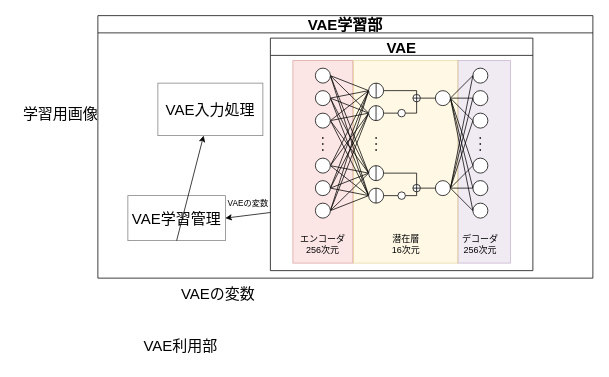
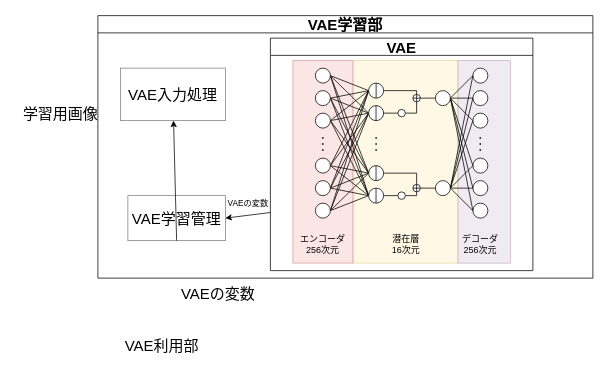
  <mxCell id="0" />
  <mxCell id="1" parent="0" />
  <mxCell id="2" value="&lt;font style=&quot;font-size: 20px;&quot;&gt;VAE学習部&lt;/font&gt;" style="swimlane;whiteSpace=wrap;html=1;rounded=0;" parent="1" vertex="1"><mxGeometry x="130" y="20" width="660" height="350" as="geometry" /></mxCell>
  <mxCell id="3" style="edgeStyle=none;html=1;exitX=0;exitY=0.75;exitDx=0;exitDy=0;entryX=1;entryY=0.5;entryDx=0;entryDy=0;startArrow=none;startFill=0;endArrow=classic;endFill=1;" parent="2" source="5" target="90" edge="1"><mxGeometry relative="1" as="geometry" /></mxCell>
  <mxCell id="4" value="VAEの変数" style="edgeLabel;html=1;align=center;verticalAlign=middle;resizable=0;points=[];" parent="3" vertex="1" connectable="0"><mxGeometry x="-0.449" relative="1" as="geometry"><mxPoint x="-14" y="-15" as="offset" /></mxGeometry></mxCell>
  <mxCell id="5" value="&lt;font style=&quot;font-size: 20px;&quot;&gt;VAE&lt;/font&gt;" style="swimlane;whiteSpace=wrap;html=1;rounded=0;startSize=23;" parent="2" vertex="1"><mxGeometry x="230" y="30" width="350" height="310" as="geometry"><mxRectangle x="210" y="30" width="60" height="30" as="alternateBounds" /></mxGeometry></mxCell>
  <mxCell id="6" value="" style="rounded=0;whiteSpace=wrap;html=1;fillColor=#e1d5e7;strokeColor=#9673a6;opacity=50;" parent="5" vertex="1"><mxGeometry x="250" y="30" width="70" height="270" as="geometry" /></mxCell>
  <mxCell id="7" value="" style="rounded=0;whiteSpace=wrap;html=1;fillColor=#f8cecc;strokeColor=#b85450;opacity=50;" parent="5" vertex="1"><mxGeometry x="30" y="30" width="80" height="270" as="geometry" /></mxCell>
  <mxCell id="8" value="" style="rounded=0;whiteSpace=wrap;html=1;fillColor=#fff2cc;strokeColor=#d6b656;gradientColor=none;opacity=50;" parent="5" vertex="1"><mxGeometry x="111" y="30" width="139" height="270" as="geometry" /></mxCell>
  <mxCell id="9" style="edgeStyle=none;html=1;exitX=1;exitY=0.5;exitDx=0;exitDy=0;entryX=0;entryY=0.5;entryDx=0;entryDy=0;endArrow=none;endFill=0;rounded=0;" parent="5" source="13" target="58" edge="1"><mxGeometry relative="1" as="geometry" /></mxCell>
  <mxCell id="10" style="edgeStyle=none;html=1;exitX=1;exitY=0.5;exitDx=0;exitDy=0;entryX=0;entryY=0.5;entryDx=0;entryDy=0;endArrow=none;endFill=0;rounded=0;" parent="5" source="13" target="55" edge="1"><mxGeometry relative="1" as="geometry" /></mxCell>
  <mxCell id="11" style="edgeStyle=none;html=1;exitX=1;exitY=0.5;exitDx=0;exitDy=0;entryX=0;entryY=0.5;entryDx=0;entryDy=0;endArrow=none;endFill=0;rounded=0;" parent="5" source="13" target="52" edge="1"><mxGeometry relative="1" as="geometry" /></mxCell>
  <mxCell id="12" style="edgeStyle=none;html=1;exitX=1;exitY=0.5;exitDx=0;exitDy=0;entryX=0;entryY=0.5;entryDx=0;entryDy=0;endArrow=none;endFill=0;rounded=0;" parent="5" source="13" target="49" edge="1"><mxGeometry relative="1" as="geometry" /></mxCell>
  <mxCell id="13" value="" style="ellipse;whiteSpace=wrap;html=1;aspect=fixed;rounded=0;" parent="5" vertex="1"><mxGeometry x="60" y="40" width="20" height="20" as="geometry" /></mxCell>
  <mxCell id="14" style="edgeStyle=none;html=1;exitX=1;exitY=0.5;exitDx=0;exitDy=0;entryX=0;entryY=0.5;entryDx=0;entryDy=0;endArrow=none;endFill=0;rounded=0;" parent="5" source="18" target="58" edge="1"><mxGeometry relative="1" as="geometry" /></mxCell>
  <mxCell id="15" style="edgeStyle=none;html=1;exitX=1;exitY=0.5;exitDx=0;exitDy=0;entryX=0;entryY=0.5;entryDx=0;entryDy=0;endArrow=none;endFill=0;rounded=0;" parent="5" source="18" target="55" edge="1"><mxGeometry relative="1" as="geometry" /></mxCell>
  <mxCell id="16" style="edgeStyle=none;html=1;exitX=1;exitY=0.5;exitDx=0;exitDy=0;entryX=0;entryY=0.5;entryDx=0;entryDy=0;endArrow=none;endFill=0;rounded=0;" parent="5" source="18" target="52" edge="1"><mxGeometry relative="1" as="geometry" /></mxCell>
  <mxCell id="17" style="edgeStyle=none;html=1;exitX=1;exitY=0.5;exitDx=0;exitDy=0;entryX=0;entryY=0.5;entryDx=0;entryDy=0;endArrow=none;endFill=0;rounded=0;" parent="5" source="18" target="49" edge="1"><mxGeometry relative="1" as="geometry" /></mxCell>
  <mxCell id="18" value="" style="ellipse;whiteSpace=wrap;html=1;aspect=fixed;rounded=0;" parent="5" vertex="1"><mxGeometry x="60" y="70" width="20" height="20" as="geometry" /></mxCell>
  <mxCell id="19" style="edgeStyle=none;html=1;exitX=1;exitY=0.5;exitDx=0;exitDy=0;entryX=0;entryY=0.5;entryDx=0;entryDy=0;endArrow=none;endFill=0;rounded=0;" parent="5" source="23" target="58" edge="1"><mxGeometry relative="1" as="geometry" /></mxCell>
  <mxCell id="20" style="edgeStyle=none;html=1;exitX=1;exitY=0.5;exitDx=0;exitDy=0;entryX=0;entryY=0.5;entryDx=0;entryDy=0;endArrow=none;endFill=0;rounded=0;" parent="5" source="23" target="55" edge="1"><mxGeometry relative="1" as="geometry" /></mxCell>
  <mxCell id="21" style="edgeStyle=none;html=1;exitX=1;exitY=0.5;exitDx=0;exitDy=0;entryX=0;entryY=0.5;entryDx=0;entryDy=0;endArrow=none;endFill=0;rounded=0;" parent="5" source="23" target="52" edge="1"><mxGeometry relative="1" as="geometry" /></mxCell>
  <mxCell id="22" style="edgeStyle=none;html=1;exitX=1;exitY=0.5;exitDx=0;exitDy=0;entryX=0;entryY=0.5;entryDx=0;entryDy=0;endArrow=none;endFill=0;rounded=0;" parent="5" source="23" target="49" edge="1"><mxGeometry relative="1" as="geometry" /></mxCell>
  <mxCell id="23" value="" style="ellipse;whiteSpace=wrap;html=1;aspect=fixed;rounded=0;" parent="5" vertex="1"><mxGeometry x="60" y="100" width="20" height="20" as="geometry" /></mxCell>
  <mxCell id="24" style="edgeStyle=none;html=1;exitX=1;exitY=0.5;exitDx=0;exitDy=0;entryX=0;entryY=0.5;entryDx=0;entryDy=0;endArrow=none;endFill=0;rounded=0;" parent="5" source="28" target="58" edge="1"><mxGeometry relative="1" as="geometry" /></mxCell>
  <mxCell id="25" style="edgeStyle=none;html=1;exitX=1;exitY=0.5;exitDx=0;exitDy=0;entryX=0;entryY=0.5;entryDx=0;entryDy=0;endArrow=none;endFill=0;rounded=0;" parent="5" source="28" target="55" edge="1"><mxGeometry relative="1" as="geometry" /></mxCell>
  <mxCell id="26" style="edgeStyle=none;html=1;exitX=1;exitY=0.5;exitDx=0;exitDy=0;entryX=0;entryY=0.5;entryDx=0;entryDy=0;endArrow=none;endFill=0;rounded=0;" parent="5" source="28" target="52" edge="1"><mxGeometry relative="1" as="geometry" /></mxCell>
  <mxCell id="27" style="edgeStyle=none;html=1;exitX=1;exitY=0.5;exitDx=0;exitDy=0;entryX=0;entryY=0.5;entryDx=0;entryDy=0;endArrow=none;endFill=0;rounded=0;" parent="5" source="28" target="49" edge="1"><mxGeometry relative="1" as="geometry" /></mxCell>
  <mxCell id="28" value="" style="ellipse;whiteSpace=wrap;html=1;aspect=fixed;rounded=0;" parent="5" vertex="1"><mxGeometry x="60" y="160" width="20" height="20" as="geometry" /></mxCell>
  <mxCell id="29" style="edgeStyle=none;html=1;exitX=1;exitY=0.5;exitDx=0;exitDy=0;entryX=0;entryY=0.5;entryDx=0;entryDy=0;endArrow=none;endFill=0;rounded=0;" parent="5" source="33" target="58" edge="1"><mxGeometry relative="1" as="geometry" /></mxCell>
  <mxCell id="30" style="edgeStyle=none;html=1;exitX=1;exitY=0.5;exitDx=0;exitDy=0;entryX=0;entryY=0.5;entryDx=0;entryDy=0;endArrow=none;endFill=0;rounded=0;" parent="5" source="33" target="55" edge="1"><mxGeometry relative="1" as="geometry" /></mxCell>
  <mxCell id="31" style="edgeStyle=none;html=1;exitX=1;exitY=0.5;exitDx=0;exitDy=0;entryX=0;entryY=0.5;entryDx=0;entryDy=0;endArrow=none;endFill=0;rounded=0;" parent="5" source="33" target="52" edge="1"><mxGeometry relative="1" as="geometry" /></mxCell>
  <mxCell id="32" style="edgeStyle=none;html=1;exitX=1;exitY=0.5;exitDx=0;exitDy=0;entryX=0;entryY=0.5;entryDx=0;entryDy=0;endArrow=none;endFill=0;rounded=0;" parent="5" source="33" target="49" edge="1"><mxGeometry relative="1" as="geometry" /></mxCell>
  <mxCell id="33" value="" style="ellipse;whiteSpace=wrap;html=1;aspect=fixed;rounded=0;" parent="5" vertex="1"><mxGeometry x="60" y="190" width="20" height="20" as="geometry" /></mxCell>
  <mxCell id="34" style="edgeStyle=none;html=1;exitX=1;exitY=0.5;exitDx=0;exitDy=0;entryX=0;entryY=0.5;entryDx=0;entryDy=0;endArrow=none;endFill=0;rounded=0;" parent="5" source="38" target="58" edge="1"><mxGeometry relative="1" as="geometry" /></mxCell>
  <mxCell id="35" style="edgeStyle=none;html=1;exitX=1;exitY=0.5;exitDx=0;exitDy=0;entryX=0;entryY=0.5;entryDx=0;entryDy=0;endArrow=none;endFill=0;rounded=0;" parent="5" source="38" target="55" edge="1"><mxGeometry relative="1" as="geometry" /></mxCell>
  <mxCell id="36" style="edgeStyle=none;html=1;exitX=1;exitY=0.5;exitDx=0;exitDy=0;entryX=0;entryY=0.5;entryDx=0;entryDy=0;endArrow=none;endFill=0;rounded=0;" parent="5" source="38" target="52" edge="1"><mxGeometry relative="1" as="geometry" /></mxCell>
  <mxCell id="37" style="edgeStyle=none;html=1;exitX=1;exitY=0.5;exitDx=0;exitDy=0;entryX=0;entryY=0.5;entryDx=0;entryDy=0;endArrow=none;endFill=0;rounded=0;" parent="5" source="38" target="49" edge="1"><mxGeometry relative="1" as="geometry" /></mxCell>
  <mxCell id="38" value="" style="ellipse;whiteSpace=wrap;html=1;aspect=fixed;rounded=0;" parent="5" vertex="1"><mxGeometry x="60" y="220" width="20" height="20" as="geometry" /></mxCell>
  <mxCell id="39" value="" style="ellipse;whiteSpace=wrap;html=1;aspect=fixed;rounded=0;" parent="5" vertex="1"><mxGeometry x="270" y="40" width="20" height="20" as="geometry" /></mxCell>
  <mxCell id="40" value="" style="ellipse;whiteSpace=wrap;html=1;aspect=fixed;rounded=0;" parent="5" vertex="1"><mxGeometry x="270" y="70" width="20" height="20" as="geometry" /></mxCell>
  <mxCell id="41" value="" style="ellipse;whiteSpace=wrap;html=1;aspect=fixed;rounded=0;" parent="5" vertex="1"><mxGeometry x="270" y="100" width="20" height="20" as="geometry" /></mxCell>
  <mxCell id="42" value="" style="ellipse;whiteSpace=wrap;html=1;aspect=fixed;rounded=0;" parent="5" vertex="1"><mxGeometry x="270" y="160" width="20" height="20" as="geometry" /></mxCell>
  <mxCell id="43" value="" style="ellipse;whiteSpace=wrap;html=1;aspect=fixed;rounded=0;" parent="5" vertex="1"><mxGeometry x="270" y="190" width="20" height="20" as="geometry" /></mxCell>
  <mxCell id="44" value="" style="ellipse;whiteSpace=wrap;html=1;aspect=fixed;rounded=0;" parent="5" vertex="1"><mxGeometry x="270" y="220" width="20" height="20" as="geometry" /></mxCell>
  <mxCell id="45" value="エンコーダ&lt;br&gt;256次元" style="text;html=1;strokeColor=none;fillColor=none;align=center;verticalAlign=middle;whiteSpace=wrap;rounded=0;" parent="5" vertex="1"><mxGeometry x="20" y="260" width="100" height="30" as="geometry" /></mxCell>
  <mxCell id="46" value="潜在層&lt;br&gt;16次元" style="text;html=1;strokeColor=none;fillColor=none;align=center;verticalAlign=middle;whiteSpace=wrap;rounded=0;" parent="5" vertex="1"><mxGeometry x="131" y="260" width="100" height="30" as="geometry" /></mxCell>
  <mxCell id="47" value="デコーダ&lt;br&gt;256次元" style="text;html=1;strokeColor=none;fillColor=none;align=center;verticalAlign=middle;whiteSpace=wrap;rounded=0;" parent="5" vertex="1"><mxGeometry x="230" y="260" width="100" height="30" as="geometry" /></mxCell>
  <mxCell id="48" value="" style="group;rounded=0;" parent="5" vertex="1" connectable="0"><mxGeometry x="131" y="200" width="20" height="20" as="geometry" /></mxCell>
  <mxCell id="49" value="" style="ellipse;whiteSpace=wrap;html=1;aspect=fixed;rounded=0;" parent="48" vertex="1"><mxGeometry width="20" height="20" as="geometry" /></mxCell>
  <mxCell id="50" value="" style="endArrow=none;html=1;entryX=0.5;entryY=0;entryDx=0;entryDy=0;exitX=0.5;exitY=1;exitDx=0;exitDy=0;rounded=0;" parent="48" edge="1"><mxGeometry width="50" height="50" relative="1" as="geometry"><mxPoint x="9.88" y="20" as="sourcePoint" /><mxPoint x="9.88" as="targetPoint" /></mxGeometry></mxCell>
  <mxCell id="51" value="" style="group;rounded=0;" parent="5" vertex="1" connectable="0"><mxGeometry x="131" y="170" width="20" height="20" as="geometry" /></mxCell>
  <mxCell id="52" value="" style="ellipse;whiteSpace=wrap;html=1;aspect=fixed;rounded=0;" parent="51" vertex="1"><mxGeometry width="20" height="20" as="geometry" /></mxCell>
  <mxCell id="53" value="" style="endArrow=none;html=1;entryX=0.5;entryY=0;entryDx=0;entryDy=0;exitX=0.5;exitY=1;exitDx=0;exitDy=0;rounded=0;" parent="51" edge="1"><mxGeometry width="50" height="50" relative="1" as="geometry"><mxPoint x="9.88" y="20" as="sourcePoint" /><mxPoint x="9.88" as="targetPoint" /></mxGeometry></mxCell>
  <mxCell id="54" value="" style="group;rounded=0;" parent="5" vertex="1" connectable="0"><mxGeometry x="131" y="90" width="20" height="20" as="geometry" /></mxCell>
  <mxCell id="55" value="" style="ellipse;whiteSpace=wrap;html=1;aspect=fixed;rounded=0;" parent="54" vertex="1"><mxGeometry width="20" height="20" as="geometry" /></mxCell>
  <mxCell id="56" value="" style="endArrow=none;html=1;entryX=0.5;entryY=0;entryDx=0;entryDy=0;exitX=0.5;exitY=1;exitDx=0;exitDy=0;rounded=0;" parent="54" edge="1"><mxGeometry width="50" height="50" relative="1" as="geometry"><mxPoint x="9.88" y="20" as="sourcePoint" /><mxPoint x="9.88" as="targetPoint" /></mxGeometry></mxCell>
  <mxCell id="57" value="" style="group;rounded=0;" parent="5" vertex="1" connectable="0"><mxGeometry x="131" y="60" width="20" height="20" as="geometry" /></mxCell>
  <mxCell id="58" value="" style="ellipse;whiteSpace=wrap;html=1;aspect=fixed;rounded=0;" parent="57" vertex="1"><mxGeometry width="20" height="20" as="geometry" /></mxCell>
  <mxCell id="59" value="" style="endArrow=none;html=1;entryX=0.5;entryY=0;entryDx=0;entryDy=0;exitX=0.5;exitY=1;exitDx=0;exitDy=0;rounded=0;" parent="57" source="58" target="58" edge="1"><mxGeometry width="50" height="50" relative="1" as="geometry"><mxPoint x="29" y="100" as="sourcePoint" /><mxPoint x="79" y="50" as="targetPoint" /></mxGeometry></mxCell>
  <mxCell id="60" style="edgeStyle=orthogonalEdgeStyle;rounded=0;html=1;exitX=1;exitY=0.5;exitDx=0;exitDy=0;entryX=0.5;entryY=1;entryDx=0;entryDy=0;entryPerimeter=0;endArrow=none;endFill=0;" parent="5" source="61" target="81" edge="1"><mxGeometry relative="1" as="geometry" /></mxCell>
  <mxCell id="61" value="" style="ellipse;whiteSpace=wrap;html=1;aspect=fixed;rounded=0;" parent="5" vertex="1"><mxGeometry x="170" y="95" width="10" height="10" as="geometry" /></mxCell>
  <mxCell id="62" style="edgeStyle=orthogonalEdgeStyle;rounded=0;html=1;exitX=1;exitY=0.5;exitDx=0;exitDy=0;entryX=0.5;entryY=1;entryDx=0;entryDy=0;entryPerimeter=0;endArrow=none;endFill=0;" parent="5" source="63" target="83" edge="1"><mxGeometry relative="1" as="geometry" /></mxCell>
  <mxCell id="63" value="" style="ellipse;whiteSpace=wrap;html=1;aspect=fixed;rounded=0;" parent="5" vertex="1"><mxGeometry x="170" y="205" width="10" height="10" as="geometry" /></mxCell>
  <mxCell id="64" value="" style="endArrow=none;dashed=1;html=1;dashPattern=1 3;strokeWidth=2;rounded=0;" parent="5" edge="1"><mxGeometry width="50" height="50" relative="1" as="geometry"><mxPoint x="141" y="150" as="sourcePoint" /><mxPoint x="141" y="130" as="targetPoint" /></mxGeometry></mxCell>
  <mxCell id="65" style="edgeStyle=none;html=1;exitX=1;exitY=0.5;exitDx=0;exitDy=0;entryX=0;entryY=0.5;entryDx=0;entryDy=0;endArrow=none;endFill=0;" parent="5" source="71" target="39" edge="1"><mxGeometry relative="1" as="geometry" /></mxCell>
  <mxCell id="66" style="edgeStyle=none;html=1;exitX=1;exitY=0.5;exitDx=0;exitDy=0;entryX=0;entryY=0.5;entryDx=0;entryDy=0;endArrow=none;endFill=0;" parent="5" source="71" target="40" edge="1"><mxGeometry relative="1" as="geometry" /></mxCell>
  <mxCell id="67" style="edgeStyle=none;html=1;exitX=1;exitY=0.5;exitDx=0;exitDy=0;entryX=0;entryY=0.5;entryDx=0;entryDy=0;endArrow=none;endFill=0;" parent="5" source="71" target="41" edge="1"><mxGeometry relative="1" as="geometry" /></mxCell>
  <mxCell id="68" style="edgeStyle=none;html=1;exitX=1;exitY=0.5;exitDx=0;exitDy=0;entryX=0;entryY=0.5;entryDx=0;entryDy=0;endArrow=none;endFill=0;" parent="5" source="71" target="42" edge="1"><mxGeometry relative="1" as="geometry" /></mxCell>
  <mxCell id="69" style="edgeStyle=none;html=1;exitX=1;exitY=0.5;exitDx=0;exitDy=0;entryX=0;entryY=0.5;entryDx=0;entryDy=0;endArrow=none;endFill=0;" parent="5" source="71" target="43" edge="1"><mxGeometry relative="1" as="geometry" /></mxCell>
  <mxCell id="70" style="edgeStyle=none;html=1;exitX=1;exitY=0.5;exitDx=0;exitDy=0;entryX=0;entryY=0.5;entryDx=0;entryDy=0;endArrow=none;endFill=0;" parent="5" source="71" target="44" edge="1"><mxGeometry relative="1" as="geometry" /></mxCell>
  <mxCell id="71" value="" style="ellipse;whiteSpace=wrap;html=1;aspect=fixed;rounded=0;" parent="5" vertex="1"><mxGeometry x="220" y="70" width="20" height="20" as="geometry" /></mxCell>
  <mxCell id="72" style="edgeStyle=none;html=1;exitX=1;exitY=0.5;exitDx=0;exitDy=0;entryX=0;entryY=0.5;entryDx=0;entryDy=0;endArrow=none;endFill=0;" parent="5" source="77" target="40" edge="1"><mxGeometry relative="1" as="geometry" /></mxCell>
  <mxCell id="73" style="edgeStyle=none;html=1;exitX=1;exitY=0.5;exitDx=0;exitDy=0;entryX=0;entryY=0.5;entryDx=0;entryDy=0;endArrow=none;endFill=0;" parent="5" source="77" target="41" edge="1"><mxGeometry relative="1" as="geometry" /></mxCell>
  <mxCell id="74" style="edgeStyle=none;html=1;exitX=1;exitY=0.5;exitDx=0;exitDy=0;entryX=0;entryY=0.5;entryDx=0;entryDy=0;endArrow=none;endFill=0;" parent="5" source="77" target="42" edge="1"><mxGeometry relative="1" as="geometry" /></mxCell>
  <mxCell id="75" style="edgeStyle=none;html=1;exitX=1;exitY=0.5;exitDx=0;exitDy=0;entryX=0;entryY=0.5;entryDx=0;entryDy=0;endArrow=none;endFill=0;" parent="5" source="77" target="43" edge="1"><mxGeometry relative="1" as="geometry" /></mxCell>
  <mxCell id="76" style="edgeStyle=none;html=1;exitX=1;exitY=0.5;exitDx=0;exitDy=0;entryX=0;entryY=0.5;entryDx=0;entryDy=0;endArrow=none;endFill=0;" parent="5" source="77" target="44" edge="1"><mxGeometry relative="1" as="geometry" /></mxCell>
  <mxCell id="77" value="" style="ellipse;whiteSpace=wrap;html=1;aspect=fixed;rounded=0;" parent="5" vertex="1"><mxGeometry x="220" y="190" width="20" height="20" as="geometry" /></mxCell>
  <mxCell id="78" value="" style="endArrow=none;dashed=1;html=1;dashPattern=1 3;strokeWidth=2;rounded=0;" parent="5" edge="1"><mxGeometry width="50" height="50" relative="1" as="geometry"><mxPoint x="69.87" y="150" as="sourcePoint" /><mxPoint x="69.87" y="130" as="targetPoint" /></mxGeometry></mxCell>
  <mxCell id="79" value="" style="endArrow=none;dashed=1;html=1;dashPattern=1 3;strokeWidth=2;rounded=0;" parent="5" edge="1"><mxGeometry width="50" height="50" relative="1" as="geometry"><mxPoint x="279.87" y="150" as="sourcePoint" /><mxPoint x="279.87" y="130" as="targetPoint" /></mxGeometry></mxCell>
  <mxCell id="80" style="edgeStyle=orthogonalEdgeStyle;rounded=0;html=1;exitX=1;exitY=0.5;exitDx=0;exitDy=0;exitPerimeter=0;entryX=0;entryY=0.5;entryDx=0;entryDy=0;endArrow=none;endFill=0;" parent="5" source="81" target="71" edge="1"><mxGeometry relative="1" as="geometry" /></mxCell>
  <mxCell id="81" value="" style="verticalLabelPosition=bottom;verticalAlign=top;html=1;shape=mxgraph.flowchart.summing_function;rounded=0;" parent="5" vertex="1"><mxGeometry x="190" y="75" width="10" height="10" as="geometry" /></mxCell>
  <mxCell id="82" style="edgeStyle=orthogonalEdgeStyle;rounded=0;html=1;exitX=1;exitY=0.5;exitDx=0;exitDy=0;exitPerimeter=0;entryX=0;entryY=0.5;entryDx=0;entryDy=0;endArrow=none;endFill=0;" parent="5" source="83" target="77" edge="1"><mxGeometry relative="1" as="geometry" /></mxCell>
  <mxCell id="83" value="" style="verticalLabelPosition=bottom;verticalAlign=top;html=1;shape=mxgraph.flowchart.summing_function;rounded=0;" parent="5" vertex="1"><mxGeometry x="190" y="195" width="10" height="10" as="geometry" /></mxCell>
  <mxCell id="84" style="html=1;exitX=1;exitY=0.5;exitDx=0;exitDy=0;entryX=0.5;entryY=0;entryDx=0;entryDy=0;entryPerimeter=0;endArrow=none;endFill=0;rounded=0;edgeStyle=orthogonalEdgeStyle;" parent="5" source="58" target="81" edge="1"><mxGeometry relative="1" as="geometry"><Array as="points"><mxPoint x="195" y="70" /></Array></mxGeometry></mxCell>
  <mxCell id="85" style="edgeStyle=orthogonalEdgeStyle;rounded=0;html=1;exitX=1;exitY=0.5;exitDx=0;exitDy=0;entryX=0;entryY=0.5;entryDx=0;entryDy=0;endArrow=none;endFill=0;" parent="5" source="55" target="61" edge="1"><mxGeometry relative="1" as="geometry" /></mxCell>
  <mxCell id="86" style="edgeStyle=orthogonalEdgeStyle;rounded=0;html=1;exitX=1;exitY=0.5;exitDx=0;exitDy=0;entryX=0.5;entryY=0;entryDx=0;entryDy=0;entryPerimeter=0;endArrow=none;endFill=0;" parent="5" source="52" target="83" edge="1"><mxGeometry relative="1" as="geometry" /></mxCell>
  <mxCell id="87" style="edgeStyle=orthogonalEdgeStyle;rounded=0;html=1;exitX=1;exitY=0.5;exitDx=0;exitDy=0;entryX=0;entryY=0.5;entryDx=0;entryDy=0;endArrow=none;endFill=0;" parent="5" source="49" target="63" edge="1"><mxGeometry relative="1" as="geometry" /></mxCell>
  <mxCell id="88" style="html=1;exitX=1;exitY=0.5;exitDx=0;exitDy=0;endArrow=none;endFill=0;entryX=0;entryY=0.5;entryDx=0;entryDy=0;" parent="5" source="77" target="39" edge="1"><mxGeometry relative="1" as="geometry"><mxPoint x="260" y="150.0" as="targetPoint" /></mxGeometry></mxCell>
- <mxCell id="89" value="&lt;font style=&quot;font-size: 20px;&quot;&gt;VAE入力処理&lt;/font&gt;" style="rounded=0;whiteSpace=wrap;html=1;fillColor=none;gradientColor=none;opacity=50;" parent="2" vertex="1"><mxGeometry x="80" y="90" width="140" height="70" as="geometry" /></mxCell>
+ <mxCell id="89" value="&lt;font style=&quot;font-size: 20px;&quot;&gt;VAE入力処理&lt;/font&gt;" style="rounded=0;whiteSpace=wrap;html=1;fillColor=none;gradientColor=none;opacity=50;" parent="2" vertex="1"><mxGeometry x="30" y="70" width="140" height="70" as="geometry" /></mxCell>
  <mxCell id="90" value="&lt;font style=&quot;font-size: 20px;&quot;&gt;VAE学習管理&lt;/font&gt;" style="rounded=0;whiteSpace=wrap;html=1;fillColor=none;gradientColor=none;opacity=50;" parent="2" vertex="1"><mxGeometry x="40" y="240" width="130" height="60" as="geometry" /></mxCell>
  <mxCell id="91" style="edgeStyle=none;html=1;exitX=0.5;exitY=1;exitDx=0;exitDy=0;" edge="1" parent="1" source="90" target="89"><mxGeometry relative="1" as="geometry"><mxPoint x="235" y="420" as="targetPoint" /></mxGeometry></mxCell>
  <mxCell id="92" value="VAEの変数" style="text;html=1;align=center;verticalAlign=middle;resizable=0;points=[];autosize=1;strokeColor=none;fillColor=none;fontSize=20;" vertex="1" parent="1"><mxGeometry x="230" y="370" width="120" height="40" as="geometry" /></mxCell>
- <mxCell id="93" value="VAE利用部" style="text;html=1;align=center;verticalAlign=middle;resizable=0;points=[];autosize=1;strokeColor=none;fillColor=none;fontSize=20;" vertex="1" parent="1"><mxGeometry x="180" y="440" width="120" height="40" as="geometry" /></mxCell>
+ <mxCell id="93" value="VAE利用部" style="text;html=1;align=center;verticalAlign=middle;resizable=0;points=[];autosize=1;strokeColor=none;fillColor=none;fontSize=20;" vertex="1" parent="1"><mxGeometry x="155" y="440" width="120" height="40" as="geometry" /></mxCell>
  <mxCell id="94" value="学習用画像" style="text;html=1;align=center;verticalAlign=middle;resizable=0;points=[];autosize=1;strokeColor=none;fillColor=none;fontSize=20;" vertex="1" parent="1"><mxGeometry x="20" y="130" width="120" height="40" as="geometry" /></mxCell>
